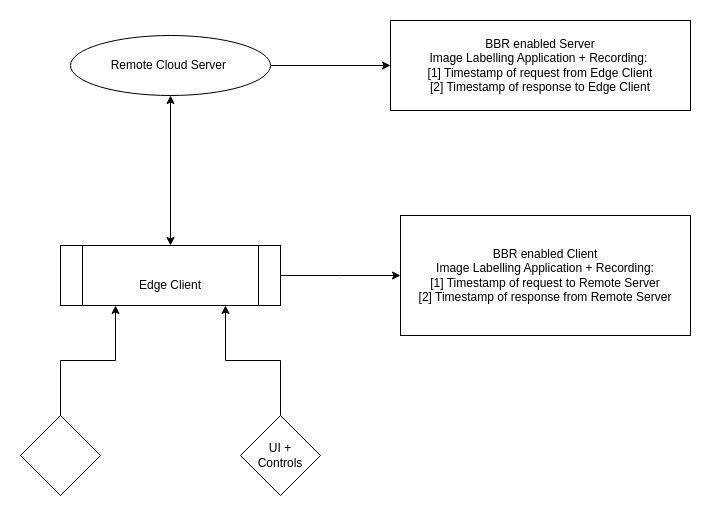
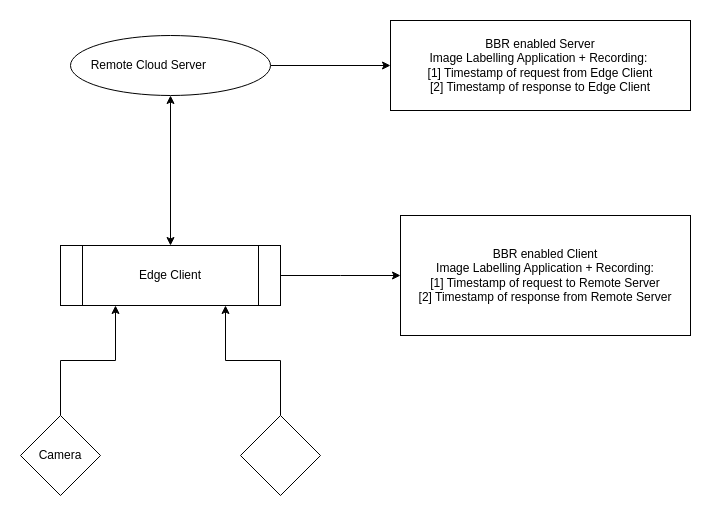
  <mxCell id="0" />
  <mxCell id="1" parent="0" />
  <mxCell id="2" value="" style="edgeStyle=orthogonalEdgeStyle;rounded=0;orthogonalLoop=1;jettySize=auto;html=1;" edge="1" parent="1" source="3" target="5"><mxGeometry relative="1" as="geometry" /></mxCell>
  <mxCell id="3" value="" style="ellipse;whiteSpace=wrap;html=1;" vertex="1" parent="1"><mxGeometry x="70" y="35" width="200" height="60" as="geometry" /></mxCell>
- <mxCell id="4" value="Remote Cloud Server&amp;nbsp;" style="text;html=1;strokeColor=none;fillColor=none;align=center;verticalAlign=middle;whiteSpace=wrap;rounded=0;" vertex="1" parent="1"><mxGeometry x="100" y="50" width="140" height="30" as="geometry" /></mxCell>
+ <mxCell id="4" value="Remote Cloud Server&amp;nbsp;" style="text;html=1;strokeColor=none;fillColor=none;align=center;verticalAlign=middle;whiteSpace=wrap;rounded=0;" vertex="1" parent="1"><mxGeometry x="80" y="50" width="140" height="30" as="geometry" /></mxCell>
  <mxCell id="5" value="" style="whiteSpace=wrap;html=1;" vertex="1" parent="1"><mxGeometry x="390" y="20" width="300" height="90" as="geometry" /></mxCell>
  <mxCell id="6" value="BBR enabled Server&lt;br&gt;Image Labelling Application +&amp;nbsp;Recording:&amp;nbsp;&lt;br&gt;[1] Timestamp of request from Edge Client&lt;br&gt;[2] Timestamp of response to Edge Client" style="text;html=1;strokeColor=none;fillColor=none;align=center;verticalAlign=middle;whiteSpace=wrap;rounded=0;" vertex="1" parent="1"><mxGeometry x="425" y="50" width="230" height="30" as="geometry" /></mxCell>
  <mxCell id="7" style="edgeStyle=orthogonalEdgeStyle;rounded=0;orthogonalLoop=1;jettySize=auto;html=1;exitX=1;exitY=0.5;exitDx=0;exitDy=0;" edge="1" parent="1" source="8"><mxGeometry relative="1" as="geometry"><mxPoint x="400" y="275" as="targetPoint" /></mxGeometry></mxCell>
  <mxCell id="8" value="" style="shape=process;whiteSpace=wrap;html=1;backgroundOutline=1;" vertex="1" parent="1"><mxGeometry x="60" y="245" width="220" height="60" as="geometry" /></mxCell>
  <mxCell id="9" style="edgeStyle=orthogonalEdgeStyle;rounded=0;orthogonalLoop=1;jettySize=auto;html=1;entryX=0.75;entryY=1;entryDx=0;entryDy=0;" edge="1" parent="1" source="10" target="8"><mxGeometry relative="1" as="geometry" /></mxCell>
  <mxCell id="10" value="" style="rhombus;whiteSpace=wrap;html=1;" vertex="1" parent="1"><mxGeometry x="240" y="415" width="80" height="80" as="geometry" /></mxCell>
  <mxCell id="11" style="edgeStyle=orthogonalEdgeStyle;rounded=0;orthogonalLoop=1;jettySize=auto;html=1;entryX=0.25;entryY=1;entryDx=0;entryDy=0;" edge="1" parent="1" source="12" target="8"><mxGeometry relative="1" as="geometry" /></mxCell>
  <mxCell id="12" value="" style="rhombus;whiteSpace=wrap;html=1;" vertex="1" parent="1"><mxGeometry x="20" y="415" width="80" height="80" as="geometry" /></mxCell>
- <mxCell id="14" value="UI + Controls" style="text;html=1;strokeColor=none;fillColor=none;align=center;verticalAlign=middle;whiteSpace=wrap;rounded=0;" vertex="1" parent="1"><mxGeometry x="250" y="440" width="60" height="30" as="geometry" /></mxCell>
+ <mxCell id="13" value="Camera" style="text;html=1;strokeColor=none;fillColor=none;align=center;verticalAlign=middle;whiteSpace=wrap;rounded=0;" vertex="1" parent="1"><mxGeometry x="30" y="442.5" width="60" height="25" as="geometry" /></mxCell>
  <mxCell id="15" value="" style="rounded=0;whiteSpace=wrap;html=1;" vertex="1" parent="1"><mxGeometry x="400" y="215" width="290" height="120" as="geometry" /></mxCell>
- <mxCell id="16" value="Edge Client" style="text;html=1;strokeColor=none;fillColor=none;align=center;verticalAlign=middle;whiteSpace=wrap;rounded=0;" vertex="1" parent="1"><mxGeometry x="115" y="270" width="110" height="30" as="geometry" /></mxCell>
+ <mxCell id="16" value="Edge Client" style="text;html=1;strokeColor=none;fillColor=none;align=center;verticalAlign=middle;whiteSpace=wrap;rounded=0;" vertex="1" parent="1"><mxGeometry x="115" y="260" width="110" height="30" as="geometry" /></mxCell>
  <mxCell id="17" value="" style="endArrow=classic;startArrow=classic;html=1;rounded=0;exitX=0.5;exitY=0;exitDx=0;exitDy=0;entryX=0.5;entryY=1;entryDx=0;entryDy=0;" edge="1" parent="1" source="8" target="3"><mxGeometry width="50" height="50" relative="1" as="geometry"><mxPoint x="360" y="255" as="sourcePoint" /><mxPoint x="410" y="205" as="targetPoint" /></mxGeometry></mxCell>
  <mxCell id="18" value="BBR enabled Client&lt;br&gt;Image Labelling Application + Recording:&lt;br&gt;[1] Timestamp of request to Remote Server&lt;br&gt;[2] Timestamp of response from Remote Server" style="text;html=1;strokeColor=none;fillColor=none;align=center;verticalAlign=middle;whiteSpace=wrap;rounded=0;" vertex="1" parent="1"><mxGeometry x="415" y="232.5" width="260" height="85" as="geometry" /></mxCell>
